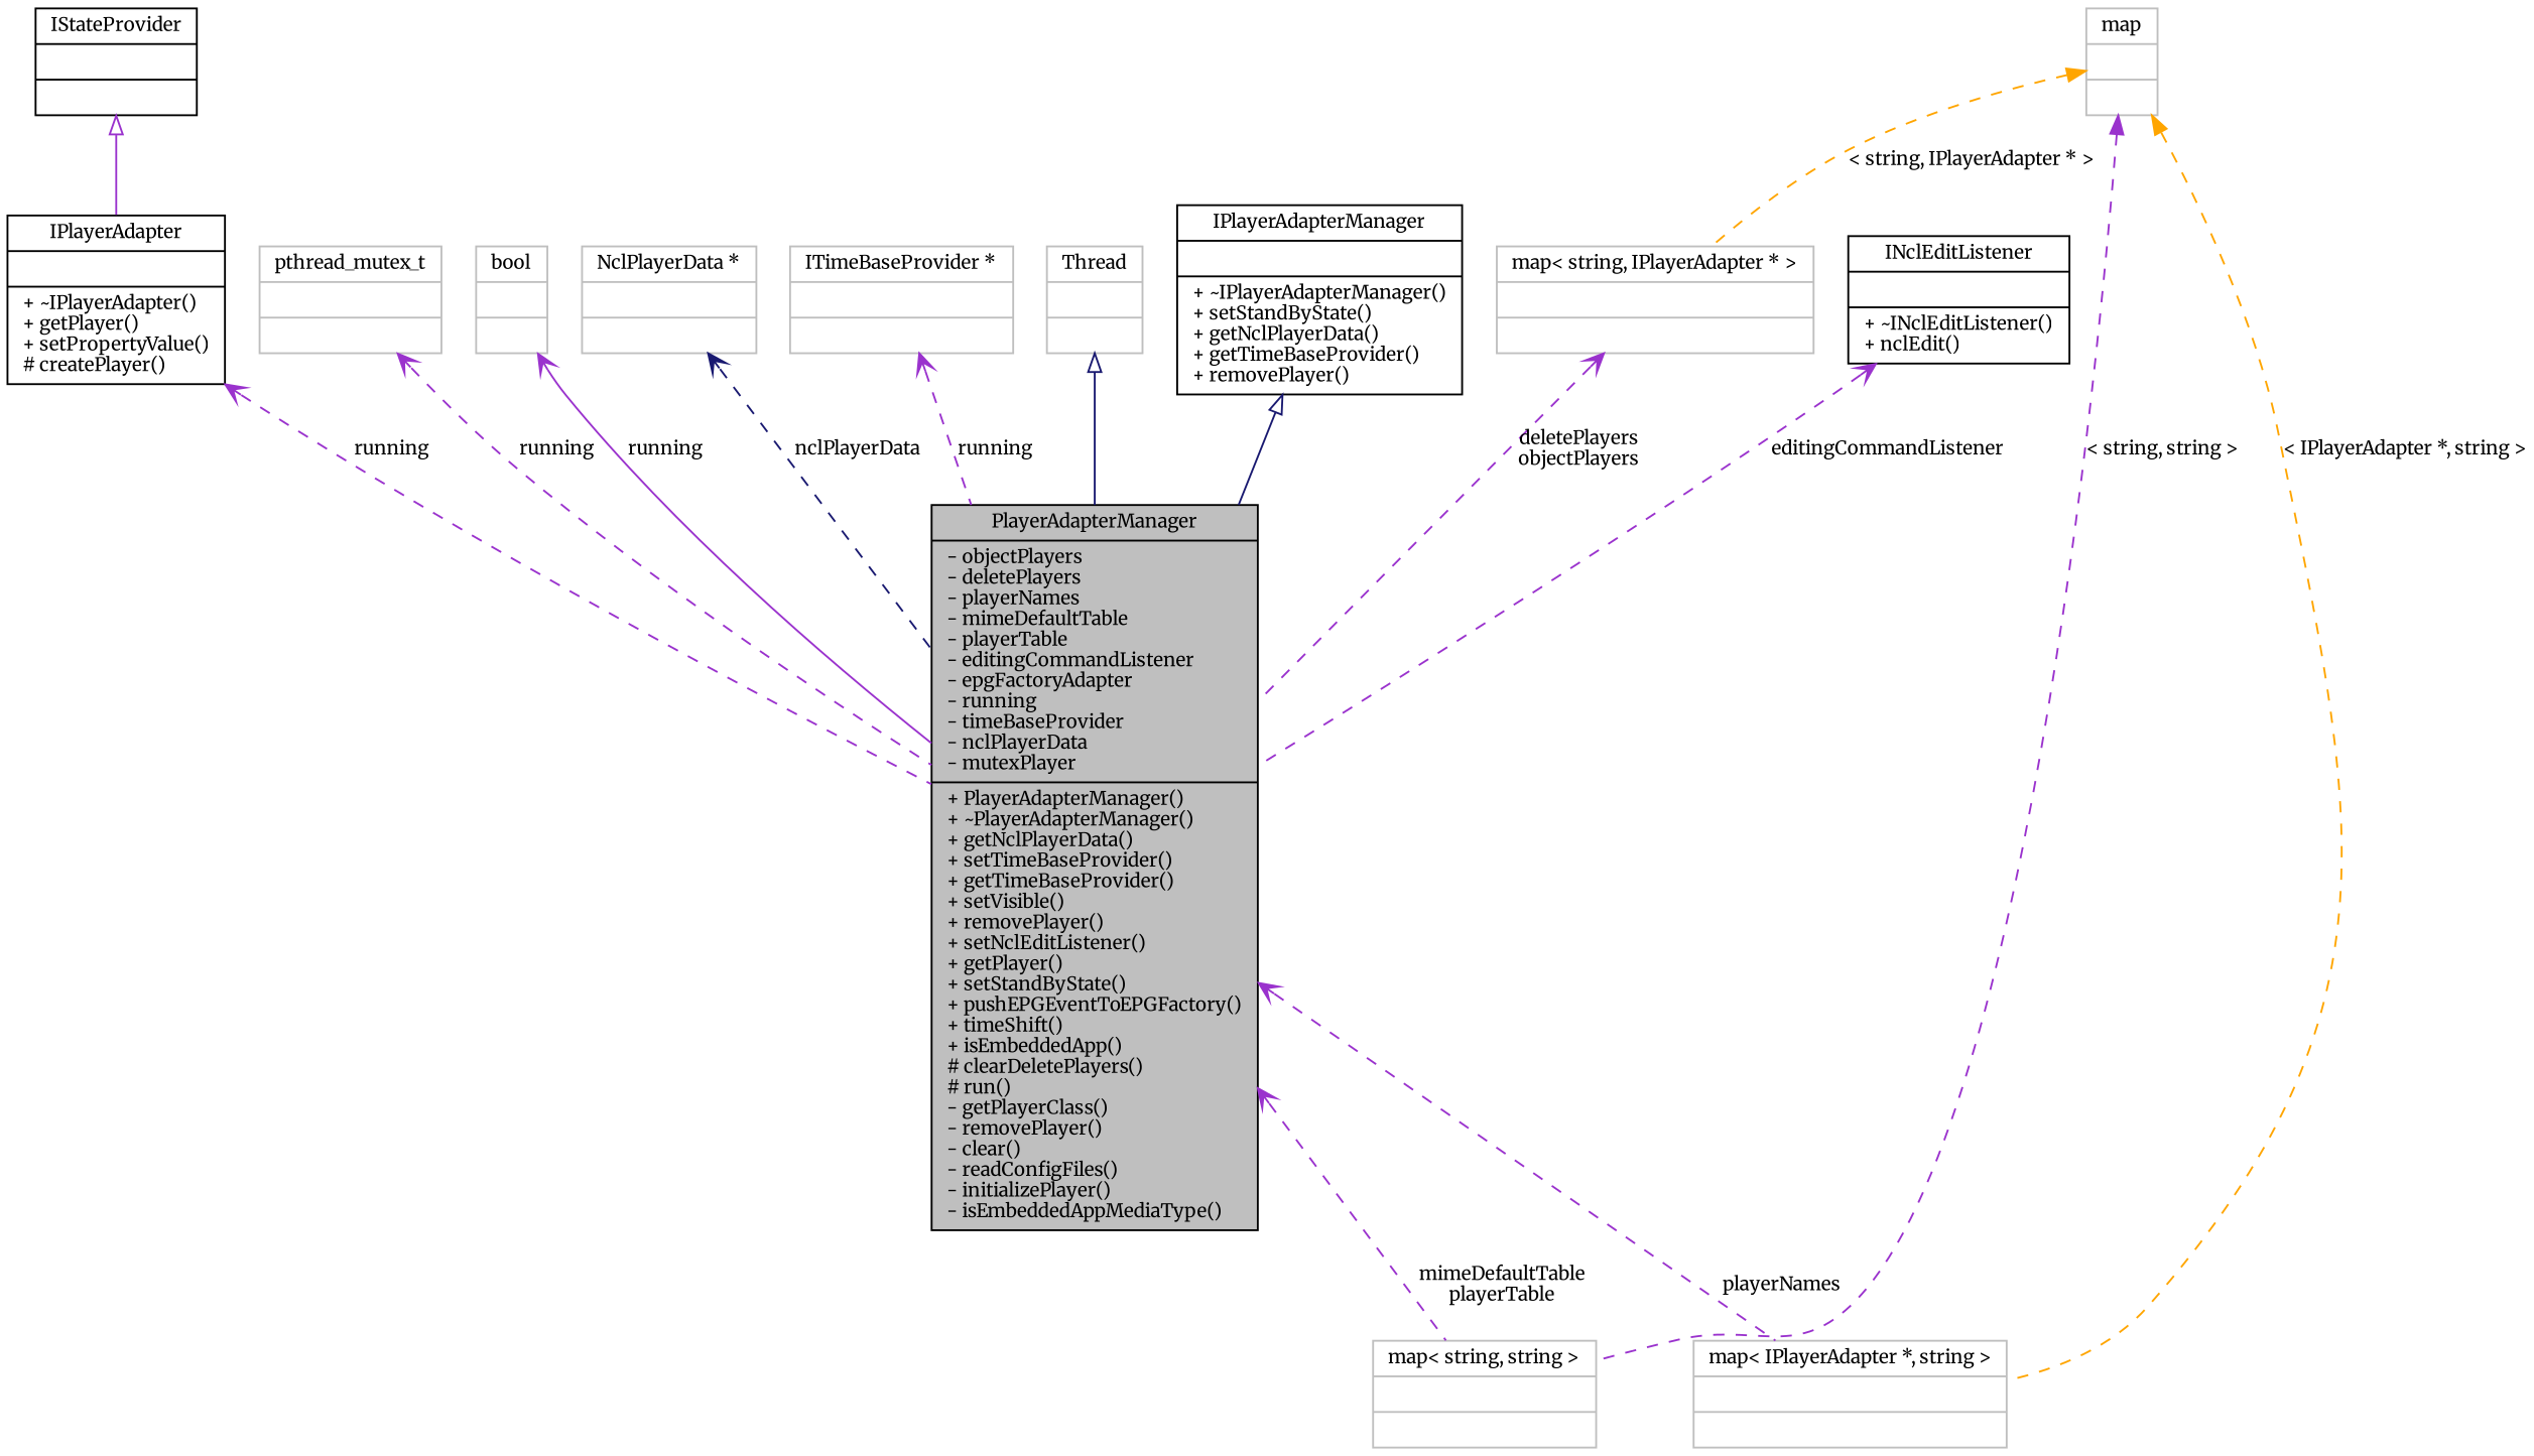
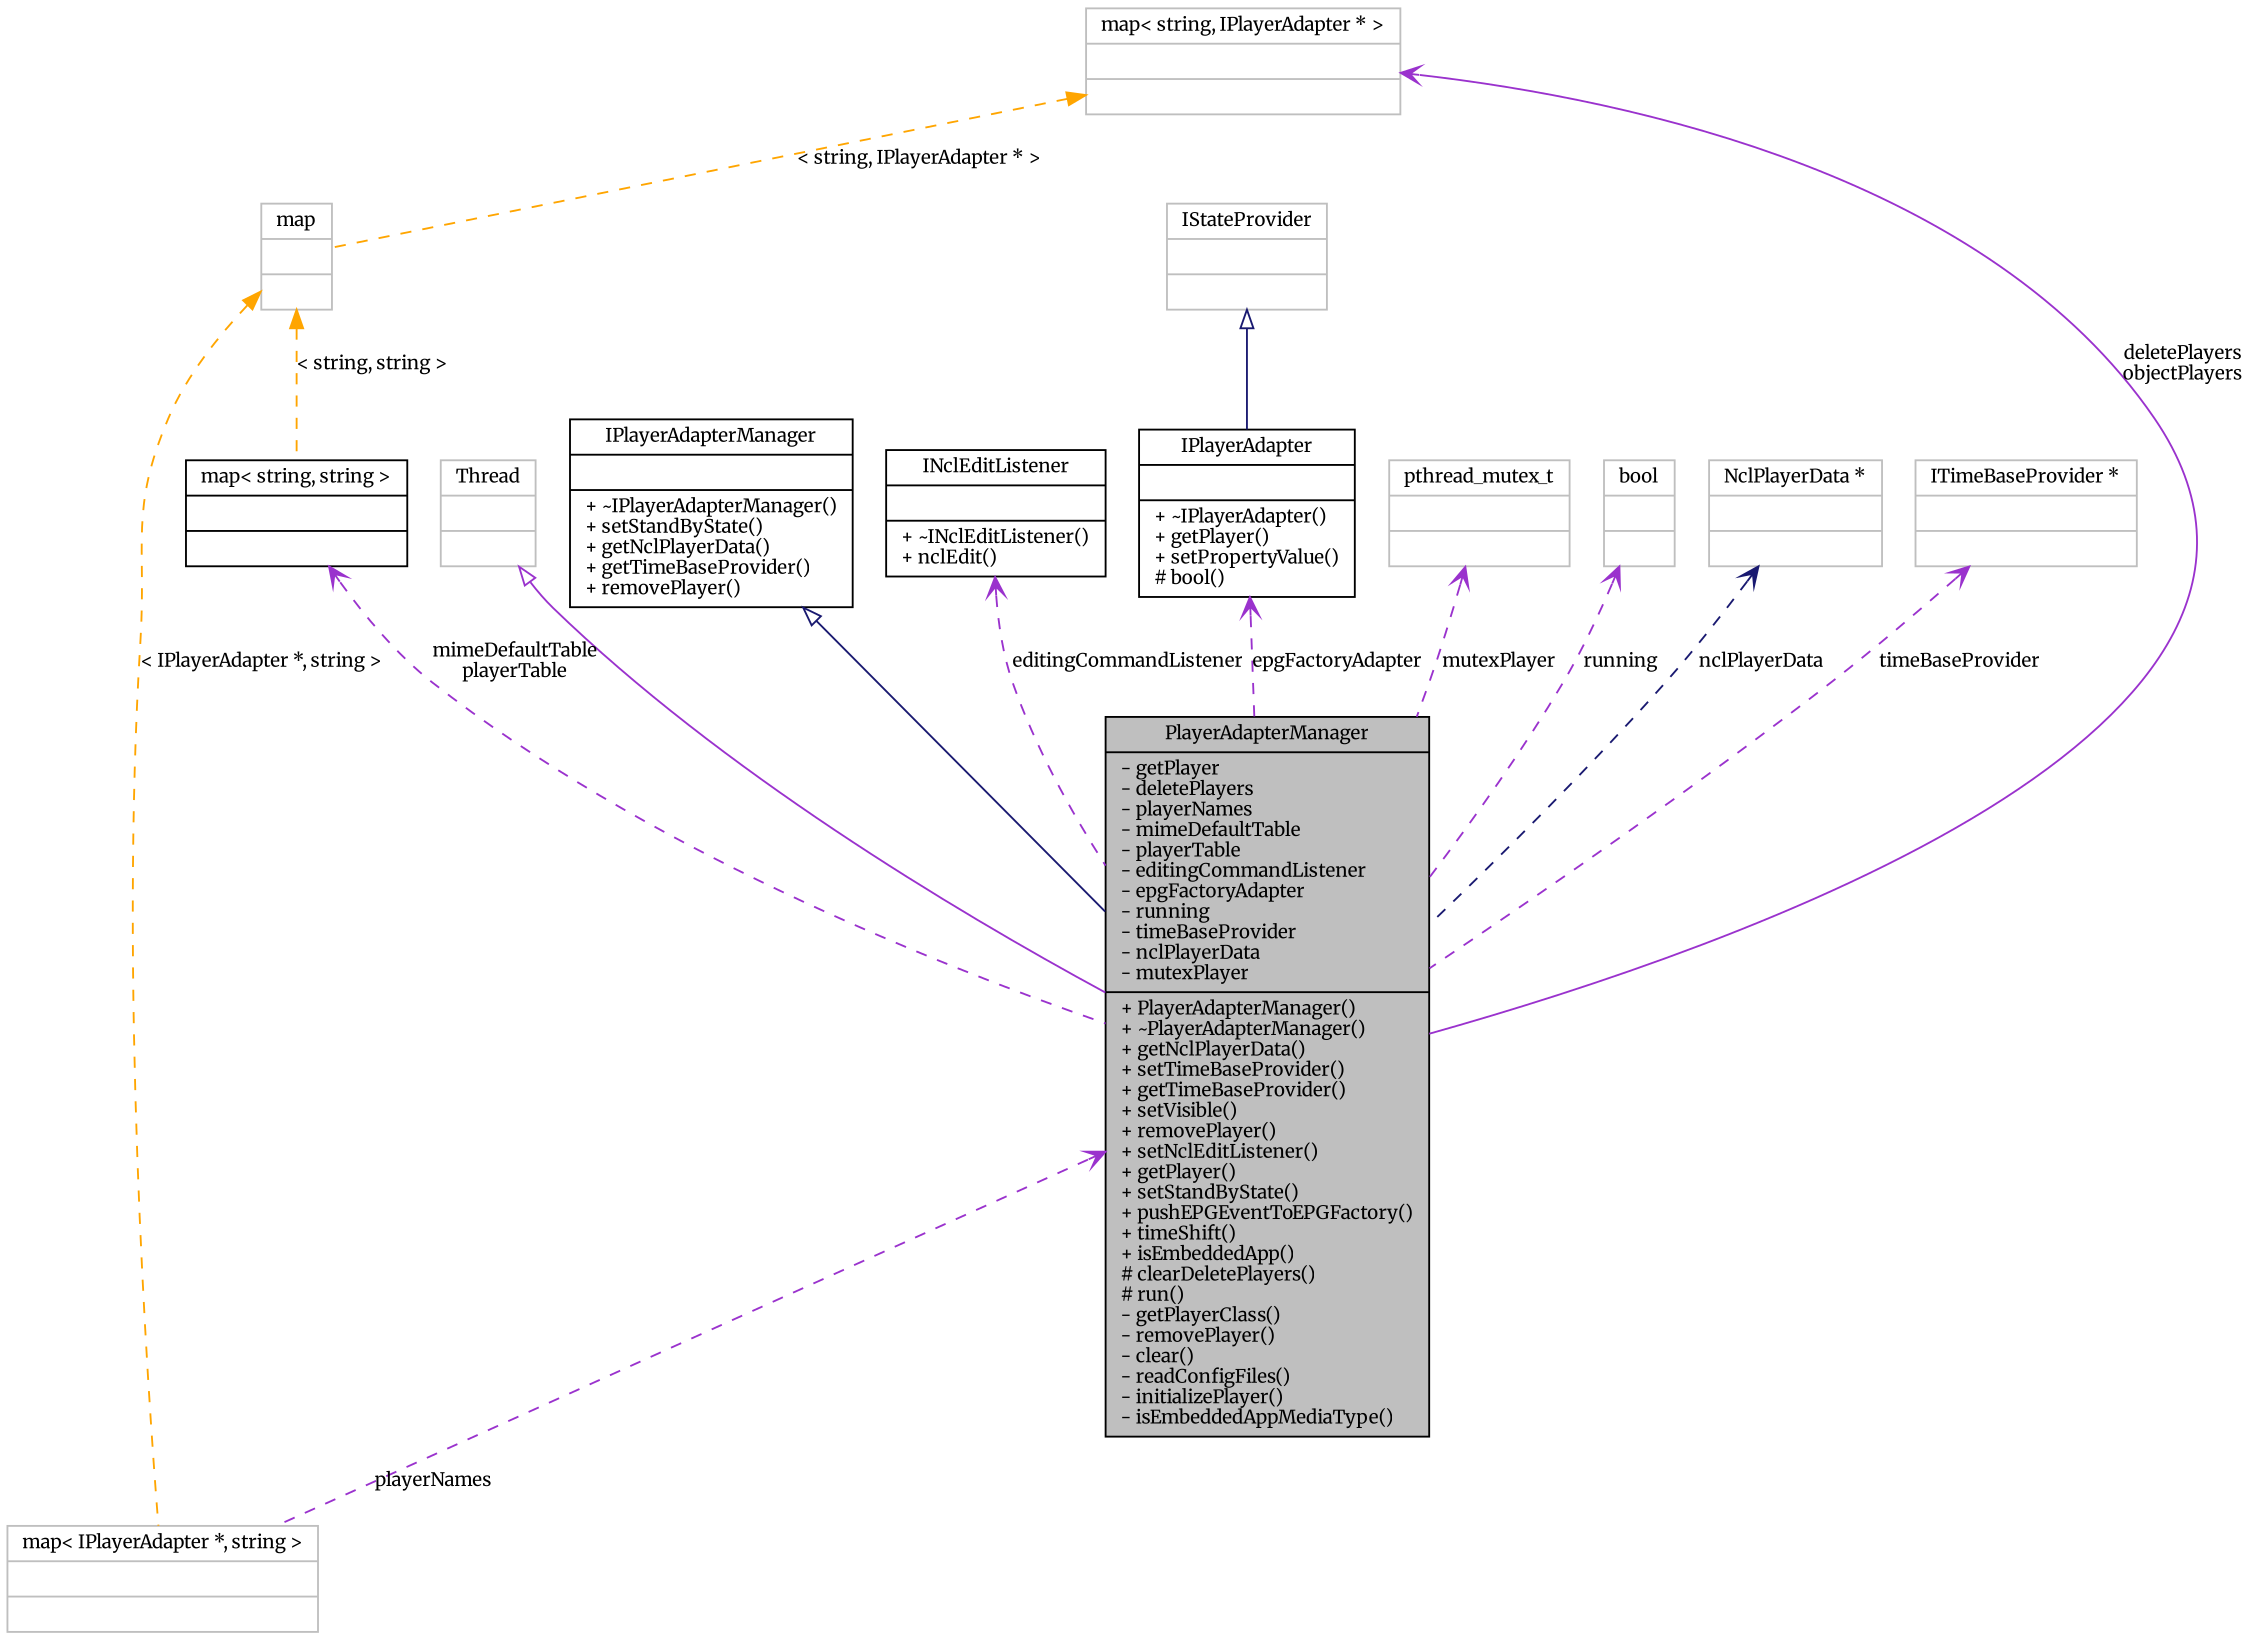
  digraph {
    fontname=Merriweather
    node [color=grey75 fillcolor=white fontname=Merriweather fontsize=10 shape=record style=filled]
    edge [arrowtail=open color=darkorchid3 dir=back fontname=Merriweather fontsize=10 labelfontname="FreeSans.ttf" labelfontsize=10 style=dashed]
-   n1 [color=black fillcolor=grey75 fontcolor=black height=0.2 label="{PlayerAdapterManager\n|- objectPlayers\l- deletePlayers\l- playerNames\l- mimeDefaultTable\l- playerTable\l- editingCommandListener\l- epgFactoryAdapter\l- running\l- timeBaseProvider\l- nclPlayerData\l- mutexPlayer\l|+ PlayerAdapterManager()\l+ ~PlayerAdapterManager()\l+ getNclPlayerData()\l+ setTimeBaseProvider()\l+ getTimeBaseProvider()\l+ setVisible()\l+ removePlayer()\l+ setNclEditListener()\l+ getPlayer()\l+ setStandByState()\l+ pushEPGEventToEPGFactory()\l+ timeShift()\l+ isEmbeddedApp()\l# clearDeletePlayers()\l# run()\l- getPlayerClass()\l- removePlayer()\l- clear()\l- readConfigFiles()\l- initializePlayer()\l- isEmbeddedAppMediaType()\l}" width=0.4]
+   n1 [color=black fillcolor=grey75 fontcolor=black height=0.2 label="{PlayerAdapterManager\n|- getPlayer\l- deletePlayers\l- playerNames\l- mimeDefaultTable\l- playerTable\l- editingCommandListener\l- epgFactoryAdapter\l- running\l- timeBaseProvider\l- nclPlayerData\l- mutexPlayer\l|+ PlayerAdapterManager()\l+ ~PlayerAdapterManager()\l+ getNclPlayerData()\l+ setTimeBaseProvider()\l+ getTimeBaseProvider()\l+ setVisible()\l+ removePlayer()\l+ setNclEditListener()\l+ getPlayer()\l+ setStandByState()\l+ pushEPGEventToEPGFactory()\l+ timeShift()\l+ isEmbeddedApp()\l# clearDeletePlayers()\l# run()\l- getPlayerClass()\l- removePlayer()\l- clear()\l- readConfigFiles()\l- initializePlayer()\l- isEmbeddedAppMediaType()\l}" width=0.4]
    n2 [height=0.2 label="{map\< IPlayerAdapter *, string \>\n||}" width=0.4]
    n3 [height=0.2 label="{Thread\n||}" width=0.4]
    n4 [color=black height=0.2 label="{IPlayerAdapterManager\n||+ ~IPlayerAdapterManager()\l+ setStandByState()\l+ getNclPlayerData()\l+ getTimeBaseProvider()\l+ removePlayer()\l}" width=0.4]
-   n5 [height=0.2 label="{map\< string, string \>\n||}" width=0.4]
+   n5 [color=black height=0.2 label="{map\< string, string \>\n||}" width=0.4]
    n6 [height=0.2 label="{map\n||}" width=0.4]
    n7 [height=0.2 label="{map\< string, IPlayerAdapter * \>\n||}" width=0.4]
    n8 [color=black height=0.2 label="{INclEditListener\n||+ ~INclEditListener()\l+ nclEdit()\l}" width=0.4]
-   n9 [color=black height=0.2 label="{IPlayerAdapter\n||+ ~IPlayerAdapter()\l+ getPlayer()\l+ setPropertyValue()\l# createPlayer()\l}" width=0.4]
-   n10 [color=black height=0.2 label="{IStateProvider\n||}" width=0.4]
+   n9 [color=black height=0.2 label="{IPlayerAdapter\n||+ ~IPlayerAdapter()\l+ getPlayer()\l+ setPropertyValue()\l# bool()\l}" width=0.4]
+   n10 [height=0.2 label="{IStateProvider\n||}" width=0.4]
    n11 [height=0.2 label="{pthread_mutex_t\n||}" width=0.4]
    n12 [height=0.2 label="{bool\n||}" width=0.4]
    n13 [height=0.2 label="{NclPlayerData *\n||}" width=0.4]
    n14 [height=0.2 label="{ITimeBaseProvider *\n||}" width=0.4]
    n1 -> n2 [label=playerNames]
-   n3 -> n1 [arrowtail=empty color=midnightblue style=solid]
+   n3 -> n1 [arrowtail=empty style=solid]
    n4 -> n1 [arrowtail=empty color=midnightblue style=solid]
-   n1 -> n5 [label="mimeDefaultTable\nplayerTable"]
+   n5 -> n1 [label="mimeDefaultTable\nplayerTable"]
    n6 -> n2 [color=orange label="\< IPlayerAdapter *, string \>" arrowtail=""]
-   n6 -> n5 [label="\< string, string \>" arrowtail=""]
-   n6 -> n7 [color=orange label="\< string, IPlayerAdapter * \>" arrowtail=""]
-   n7 -> n1 [label="deletePlayers\nobjectPlayers"]
+   n6 -> n5 [color=orange label="\< string, string \>" arrowtail=""]
+   n7 -> n6 [color=orange label="\< string, IPlayerAdapter * \>" arrowtail=""]
+   n7 -> n1 [label="deletePlayers\nobjectPlayers" style=solid]
    n8 -> n1 [label=editingCommandListener]
-   n9 -> n1 [label=running]
-   n10 -> n9 [arrowtail=empty style=solid]
-   n11 -> n1 [label=running]
-   n12 -> n1 [label=running style=solid]
+   n9 -> n1 [label=epgFactoryAdapter]
+   n10 -> n9 [arrowtail=empty color=midnightblue style=solid]
+   n11 -> n1 [label=mutexPlayer]
+   n12 -> n1 [label=running]
    n13 -> n1 [color=midnightblue label=nclPlayerData]
-   n14 -> n1 [label=running]
+   n14 -> n1 [label=timeBaseProvider]
  }
